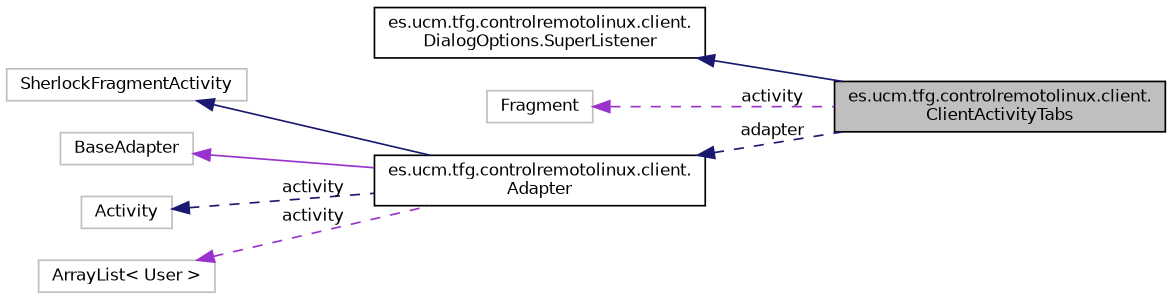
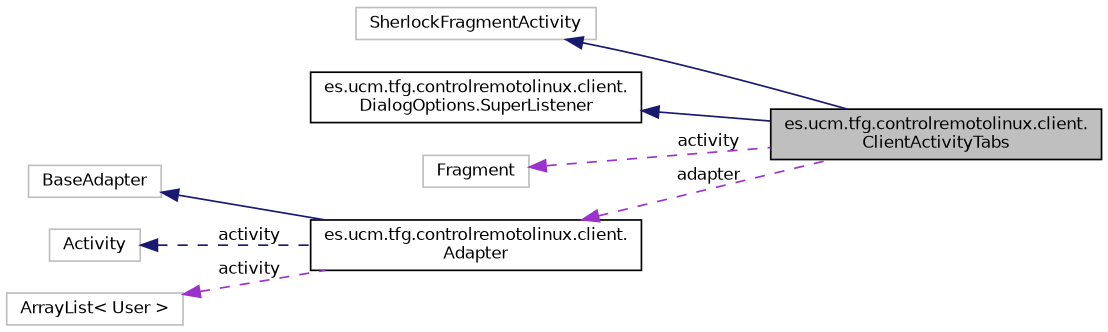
  digraph {
    rankdir=LR
    node [color=grey75 fillcolor=white fontname=Helvetica fontsize=10 shape=record style=filled]
    edge [color=midnightblue dir=back fontname=Helvetica fontsize=10 labelfontname=Helvetica labelfontsize=10 style=dashed]
    n1 [color=black fillcolor=grey75 fontcolor=black height=0.2 label="es.ucm.tfg.controlremotolinux.client.\lClientActivityTabs" width=0.4]
    n2 [height=0.2 label=SherlockFragmentActivity width=0.4]
    n3 [color=black height=0.2 label="es.ucm.tfg.controlremotolinux.client.\lDialogOptions.SuperListener" width=0.4]
    n4 [height=0.2 label=Fragment width=0.4]
    n5 [color=black height=0.2 label="es.ucm.tfg.controlremotolinux.client.\lAdapter" width=0.4]
    n6 [height=0.2 label=BaseAdapter width=0.4]
    n7 [height=0.2 label=Activity width=0.4]
    n8 [height=0.2 label="ArrayList\< User \>" width=0.4]
-   n2 -> n5 [style=solid]
+   n2 -> n1 [style=solid]
    n3 -> n1 [style=solid]
    n4 -> n1 [color=darkorchid3 label=" activity"]
-   n5 -> n1 [label=" adapter"]
-   n6 -> n5 [color=darkorchid3 style=solid]
+   n5 -> n1 [color=darkorchid3 label=" adapter"]
+   n6 -> n5 [style=solid]
    n7 -> n5 [label=" activity"]
    n8 -> n5 [color=darkorchid3 label=" activity"]
  }
